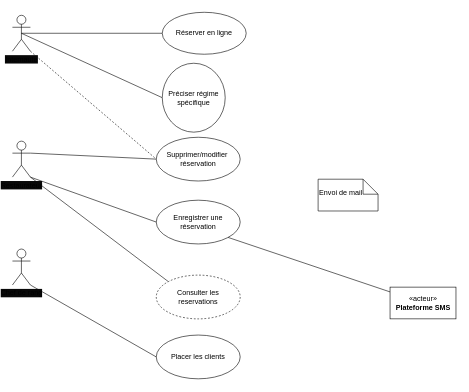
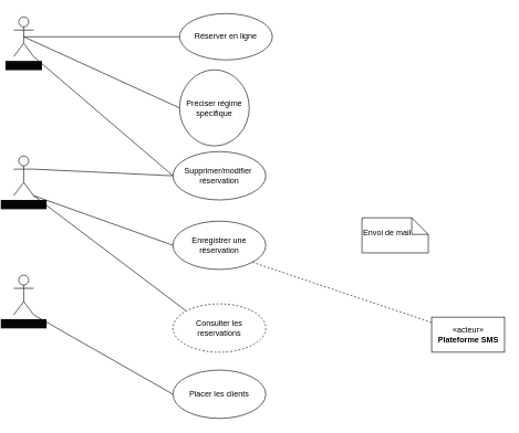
  <mxCell id="0" />
  <mxCell id="1" parent="0" />
  <mxCell id="2" style="rounded=0;orthogonalLoop=1;jettySize=auto;html=1;exitX=0.5;exitY=0.5;exitDx=0;exitDy=0;exitPerimeter=0;endArrow=none;endFill=0;" edge="1" parent="1" source="5" target="10"><mxGeometry relative="1" as="geometry" /></mxCell>
- <mxCell id="3" style="edgeStyle=none;rounded=0;orthogonalLoop=1;jettySize=auto;html=1;exitX=1;exitY=1;exitDx=0;exitDy=0;exitPerimeter=0;entryX=0;entryY=0.5;entryDx=0;entryDy=0;endArrow=none;endFill=0;dashed=1;" edge="1" parent="1" source="5" target="15"><mxGeometry relative="1" as="geometry" /></mxCell>
+ <mxCell id="3" style="edgeStyle=none;rounded=0;orthogonalLoop=1;jettySize=auto;html=1;exitX=1;exitY=1;exitDx=0;exitDy=0;exitPerimeter=0;entryX=0;entryY=0.5;entryDx=0;entryDy=0;endArrow=none;endFill=0;" edge="1" parent="1" source="5" target="15"><mxGeometry relative="1" as="geometry" /></mxCell>
  <mxCell id="4" style="edgeStyle=none;rounded=0;orthogonalLoop=1;jettySize=auto;html=1;exitX=0.5;exitY=0.5;exitDx=0;exitDy=0;exitPerimeter=0;entryX=0;entryY=0.5;entryDx=0;entryDy=0;endArrow=none;endFill=0;" edge="1" parent="1" source="5" target="20"><mxGeometry relative="1" as="geometry" /></mxCell>
  <mxCell id="5" value="Internaute" style="shape=umlActor;verticalLabelPosition=bottom;labelBackgroundColor=#080808;verticalAlign=top;html=1;" vertex="1" parent="1"><mxGeometry x="20" y="25" width="30" height="60" as="geometry" /></mxCell>
  <mxCell id="6" style="edgeStyle=none;rounded=0;orthogonalLoop=1;jettySize=auto;html=1;exitX=1;exitY=1;exitDx=0;exitDy=0;exitPerimeter=0;entryX=0;entryY=0;entryDx=0;entryDy=0;endArrow=none;endFill=0;" edge="1" parent="1" source="9" target="18"><mxGeometry relative="1" as="geometry" /></mxCell>
  <mxCell id="7" style="edgeStyle=none;rounded=0;orthogonalLoop=1;jettySize=auto;html=1;exitX=1;exitY=1;exitDx=0;exitDy=0;exitPerimeter=0;entryX=0;entryY=0.5;entryDx=0;entryDy=0;endArrow=none;endFill=0;" edge="1" parent="1" source="9" target="11"><mxGeometry relative="1" as="geometry" /></mxCell>
  <mxCell id="8" style="edgeStyle=none;rounded=0;orthogonalLoop=1;jettySize=auto;html=1;exitX=1;exitY=0.333;exitDx=0;exitDy=0;exitPerimeter=0;entryX=0;entryY=0.5;entryDx=0;entryDy=0;endArrow=none;endFill=0;" edge="1" parent="1" source="9" target="15"><mxGeometry relative="1" as="geometry" /></mxCell>
  <mxCell id="9" value="Restaurateur" style="shape=umlActor;verticalLabelPosition=bottom;labelBackgroundColor=#080808;verticalAlign=top;html=1;" vertex="1" parent="1"><mxGeometry x="20" y="235" width="30" height="60" as="geometry" /></mxCell>
  <mxCell id="10" value="Réserver en ligne" style="ellipse;whiteSpace=wrap;html=1;" vertex="1" parent="1"><mxGeometry x="270" y="20" width="140" height="70" as="geometry" /></mxCell>
  <mxCell id="11" value="Enregistrer une réservation" style="ellipse;whiteSpace=wrap;html=1;" vertex="1" parent="1"><mxGeometry x="260" y="333.5" width="140" height="73" as="geometry" /></mxCell>
- <mxCell id="12" value="&lt;br&gt;Envoi de mail" style="shape=note;whiteSpace=wrap;html=1;size=25;verticalAlign=top;align=left;spacingTop=-6;" vertex="1" parent="1"><mxGeometry x="530" y="298.5" width="100" height="53" as="geometry" /></mxCell>
- <mxCell id="13" style="rounded=0;orthogonalLoop=1;jettySize=auto;html=1;entryX=1;entryY=1;entryDx=0;entryDy=0;endArrow=none;endFill=0;" edge="1" parent="1" source="14" target="11"><mxGeometry relative="1" as="geometry" /></mxCell>
+ <mxCell id="12" value="&lt;br&gt;Envoi de mail" style="shape=note;whiteSpace=wrap;html=1;size=25;verticalAlign=top;align=left;spacingTop=-6;" vertex="1" parent="1"><mxGeometry x="545" y="328.5" width="100" height="53" as="geometry" /></mxCell>
+ <mxCell id="13" style="rounded=0;orthogonalLoop=1;jettySize=auto;html=1;entryX=1;entryY=1;entryDx=0;entryDy=0;endArrow=none;endFill=0;dashed=1;" edge="1" parent="1" source="14" target="11"><mxGeometry relative="1" as="geometry" /></mxCell>
  <mxCell id="14" value="«acteur»&lt;br&gt;&lt;b&gt;Plateforme SMS&lt;br&gt;&lt;/b&gt;" style="html=1;gradientColor=none;" vertex="1" parent="1"><mxGeometry x="650" y="478.5" width="110" height="53" as="geometry" /></mxCell>
  <mxCell id="15" value="Supprimer/modifier&amp;nbsp; réservation" style="ellipse;whiteSpace=wrap;html=1;labelBackgroundColor=none;" vertex="1" parent="1"><mxGeometry x="260" y="228.5" width="140" height="73" as="geometry" /></mxCell>
  <mxCell id="16" style="edgeStyle=none;rounded=0;orthogonalLoop=1;jettySize=auto;html=1;exitX=1;exitY=1;exitDx=0;exitDy=0;exitPerimeter=0;entryX=0;entryY=0.5;entryDx=0;entryDy=0;endArrow=none;endFill=0;" edge="1" parent="1" source="17" target="19"><mxGeometry relative="1" as="geometry" /></mxCell>
  <mxCell id="17" value="&lt;span style=&quot;background-color: rgb(8 , 8 , 8)&quot;&gt;Chef de rang&lt;br&gt;&lt;/span&gt;" style="shape=umlActor;verticalLabelPosition=bottom;labelBackgroundColor=#ffffff;verticalAlign=top;html=1;" vertex="1" parent="1"><mxGeometry x="20" y="415" width="30" height="60" as="geometry" /></mxCell>
  <mxCell id="18" value="Consulter les reservations" style="ellipse;whiteSpace=wrap;html=1;labelBackgroundColor=none;dashed=1;" vertex="1" parent="1"><mxGeometry x="260" y="458.5" width="140" height="73" as="geometry" /></mxCell>
  <mxCell id="19" value="Placer les clients" style="ellipse;whiteSpace=wrap;html=1;labelBackgroundColor=none;" vertex="1" parent="1"><mxGeometry x="260" y="558.5" width="140" height="73" as="geometry" /></mxCell>
  <mxCell id="20" value="Préciser régime spécifique" style="ellipse;whiteSpace=wrap;html=1;labelBackgroundColor=none;" vertex="1" parent="1"><mxGeometry x="270" y="105" width="105" height="115" as="geometry" /></mxCell>
